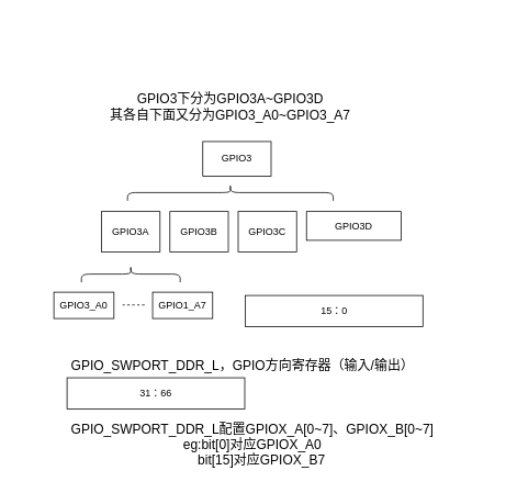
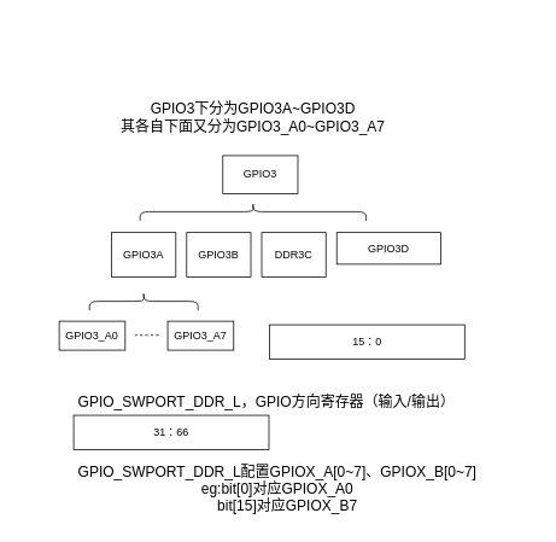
  <mxCell id="0" />
  <mxCell id="1" parent="0" />
  <mxCell id="2" value="GPIO3" style="rounded=0;whiteSpace=wrap;html=1;" vertex="1" parent="1"><mxGeometry x="246" y="171" width="83" height="42" as="geometry" /></mxCell>
  <mxCell id="3" value="GPIO3A" style="rounded=0;whiteSpace=wrap;html=1;" vertex="1" parent="1"><mxGeometry x="123" y="256" width="71" height="49" as="geometry" /></mxCell>
  <mxCell id="4" value="GPIO3B" style="rounded=0;whiteSpace=wrap;html=1;" vertex="1" parent="1"><mxGeometry x="206" y="256" width="71" height="49" as="geometry" /></mxCell>
- <mxCell id="5" value="GPIO3C" style="rounded=0;whiteSpace=wrap;html=1;" vertex="1" parent="1"><mxGeometry x="289" y="256" width="71" height="49" as="geometry" /></mxCell>
+ <mxCell id="5" value="DDR3C" style="rounded=0;whiteSpace=wrap;html=1;" vertex="1" parent="1"><mxGeometry x="289" y="256" width="71" height="49" as="geometry" /></mxCell>
  <mxCell id="6" value="GPIO3D" style="rounded=0;whiteSpace=wrap;html=1;" vertex="1" parent="1"><mxGeometry x="372" y="256" width="115" height="35" as="geometry" /></mxCell>
  <mxCell id="7" value="" style="shape=curlyBracket;whiteSpace=wrap;html=1;rounded=1;labelPosition=left;verticalLabelPosition=middle;align=right;verticalAlign=middle;rotation=90;" vertex="1" parent="1"><mxGeometry x="269.5" y="108" width="20" height="250" as="geometry" /></mxCell>
  <mxCell id="8" value="" style="shape=curlyBracket;whiteSpace=wrap;html=1;rounded=1;labelPosition=left;verticalLabelPosition=middle;align=right;verticalAlign=middle;rotation=90;" vertex="1" parent="1"><mxGeometry x="148.5" y="272" width="20" height="120" as="geometry" /></mxCell>
  <mxCell id="9" value="GPIO3_A0" style="rounded=0;whiteSpace=wrap;html=1;" vertex="1" parent="1"><mxGeometry x="65" y="354" width="73" height="32" as="geometry" /></mxCell>
- <mxCell id="10" value="GPIO1_A7" style="rounded=0;whiteSpace=wrap;html=1;" vertex="1" parent="1"><mxGeometry x="185" y="354" width="73" height="32" as="geometry" /></mxCell>
+ <mxCell id="10" value="GPIO3_A7" style="rounded=0;whiteSpace=wrap;html=1;" vertex="1" parent="1"><mxGeometry x="185" y="354" width="73" height="32" as="geometry" /></mxCell>
  <mxCell id="11" value="" style="endArrow=none;dashed=1;html=1;rounded=0;fontSize=12;startSize=8;endSize=8;curved=1;" edge="1" parent="1"><mxGeometry width="50" height="50" relative="1" as="geometry"><mxPoint x="148.5" y="369.5" as="sourcePoint" /><mxPoint x="177.5" y="369.5" as="targetPoint" /></mxGeometry></mxCell>
  <mxCell id="12" value="GPIO3下分为GPIO3A~GPIO3D&lt;div&gt;其各自下面又分为GPIO3_A0~&lt;span style=&quot;background-color: transparent; color: light-dark(rgb(0, 0, 0), rgb(255, 255, 255));&quot;&gt;GPIO3_A7&lt;/span&gt;&lt;/div&gt;" style="text;html=1;align=center;verticalAlign=middle;whiteSpace=wrap;rounded=0;fontSize=16;" vertex="1" parent="1"><mxGeometry x="85" y="20" width="389" height="218" as="geometry" /></mxCell>
  <mxCell id="13" value="31：66" style="rounded=0;whiteSpace=wrap;html=1;" vertex="1" parent="1"><mxGeometry x="81" y="458" width="216" height="38" as="geometry" /></mxCell>
  <mxCell id="14" value="15：0" style="rounded=0;whiteSpace=wrap;html=1;" vertex="1" parent="1"><mxGeometry x="297.5" y="358" width="216" height="38" as="geometry" /></mxCell>
  <mxCell id="15" value="GPIO_SWPORT_DDR_L，GPIO方向寄存器（输入/输出）" style="text;html=1;align=center;verticalAlign=middle;whiteSpace=wrap;rounded=0;fontSize=16;" vertex="1" parent="1"><mxGeometry x="74.5" y="428" width="439" height="30" as="geometry" /></mxCell>
  <mxCell id="16" value="GPIO_SWPORT_DDR_L配置GPIOX_A[0~7]、GPIOX_B[0~7]&lt;div&gt;eg:bit[0]对应GPIOX_A0&lt;br&gt;&amp;nbsp; &amp;nbsp; &amp;nbsp;bit[15]对应GPIOX_B7&lt;/div&gt;" style="text;html=1;align=center;verticalAlign=middle;whiteSpace=wrap;rounded=0;fontSize=16;" vertex="1" parent="1"><mxGeometry x="20" y="502" width="573" height="74" as="geometry" /></mxCell>
